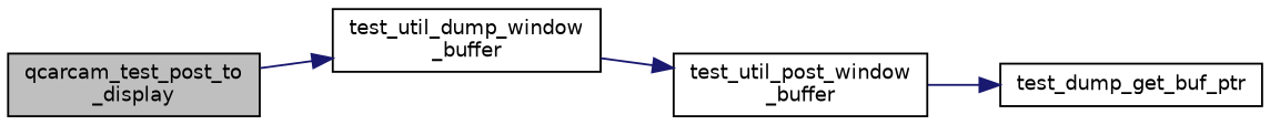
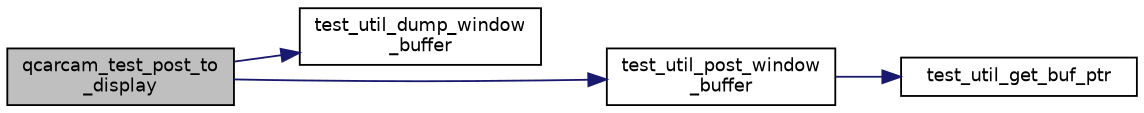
  digraph {
    rankdir=LR
    node [color=black fillcolor=white fontname=Helvetica fontsize=10 shape=record style=filled]
    edge [color=midnightblue fontname=Helvetica fontsize=10 labelfontname=Helvetica labelfontsize=10 style=solid]
    n1 [fillcolor=grey75 fontcolor=black height=0.2 label="qcarcam_test_post_to\l_display" width=0.4]
    n2 [height=0.2 label="test_util_dump_window\l_buffer" width=0.4]
    n3 [height=0.2 label="test_util_post_window\l_buffer" width=0.4]
-   n4 [height=0.2 label=test_dump_get_buf_ptr width=0.4]
+   n4 [height=0.2 label=test_util_get_buf_ptr width=0.4]
    n1 -> n2
-   n2 -> n3
+   n1 -> n3
    n3 -> n4
  }
